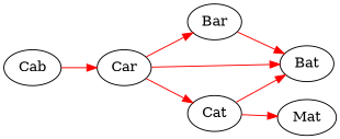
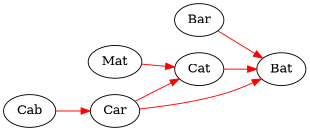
  digraph {
    rankdir=LR
    edge [color=red]
    Bar
    Bat
    Cab
    Car
    Cat
    Mat
    Bar -> Bat
    Cab -> Car
-   Car -> Bar
    Car -> Bat
    Car -> Cat
    Cat -> Bat
-   Cat -> Mat
+   Mat -> Cat
  }
